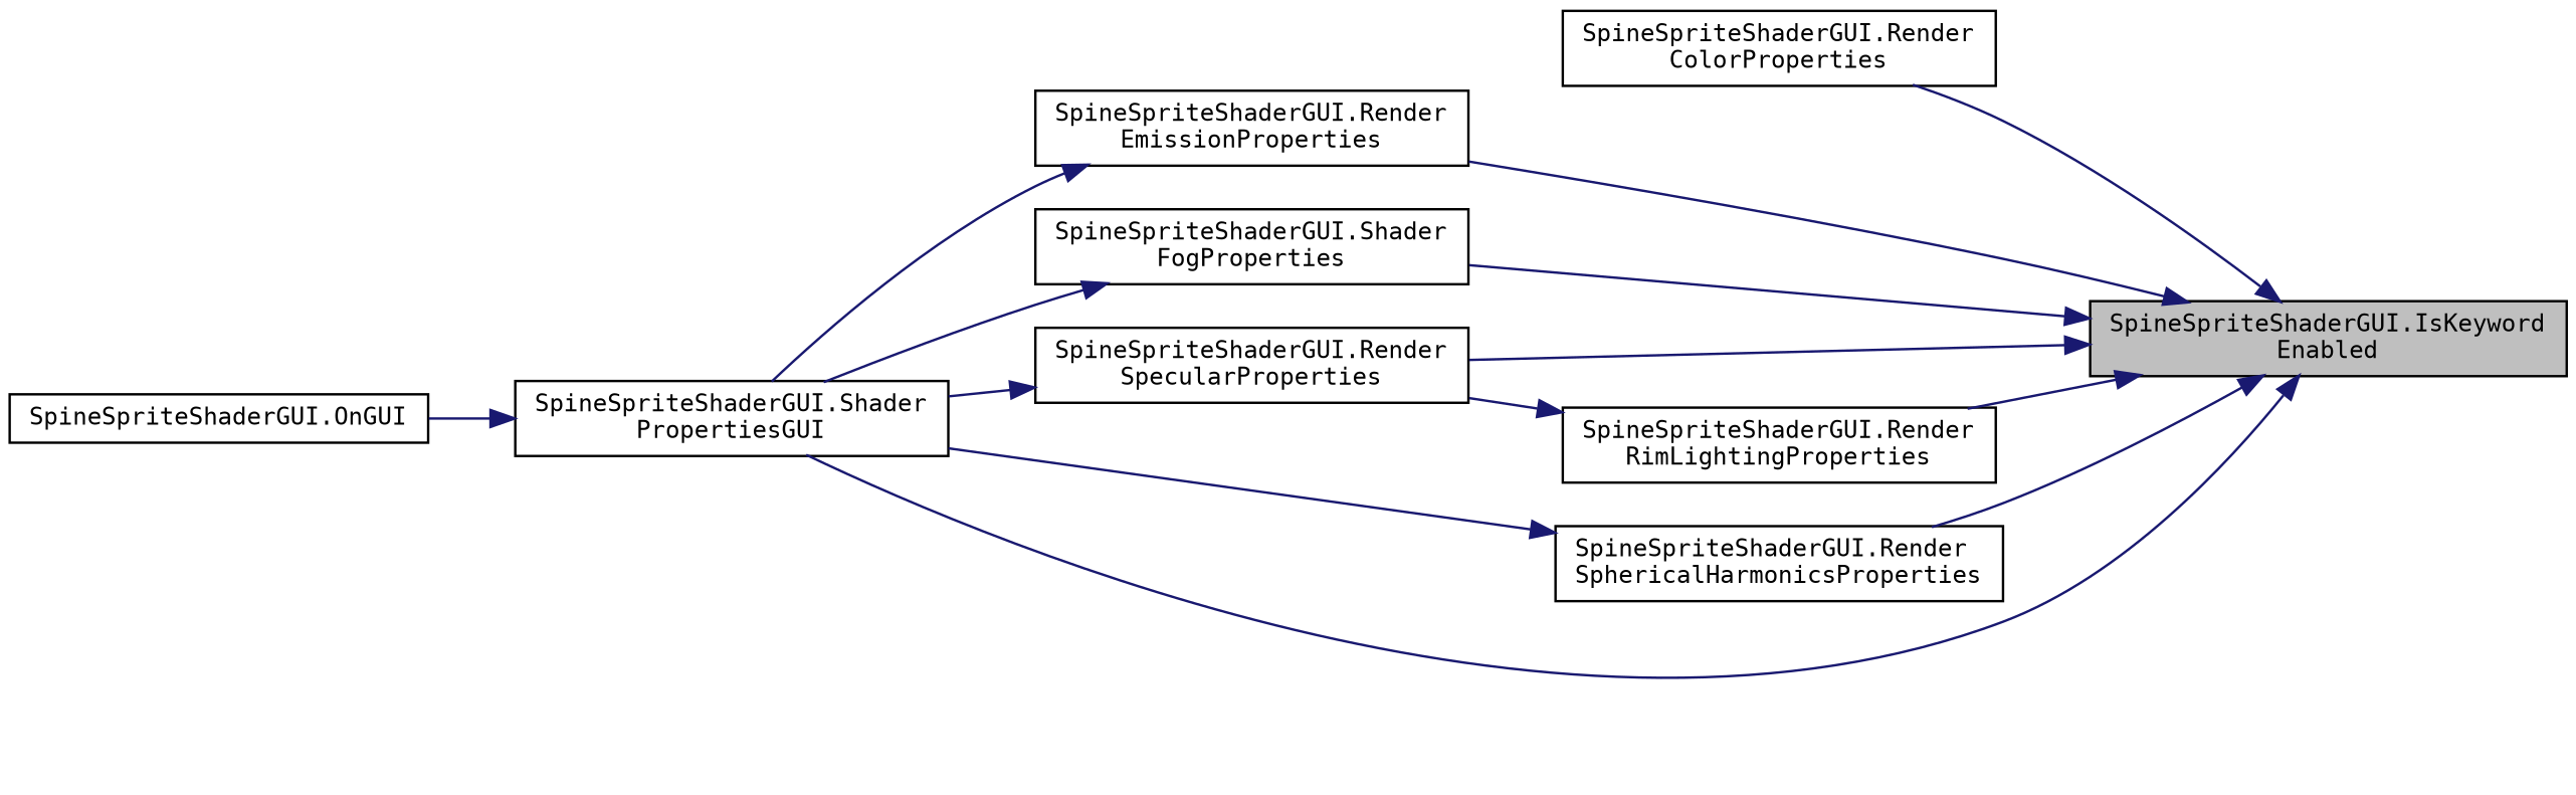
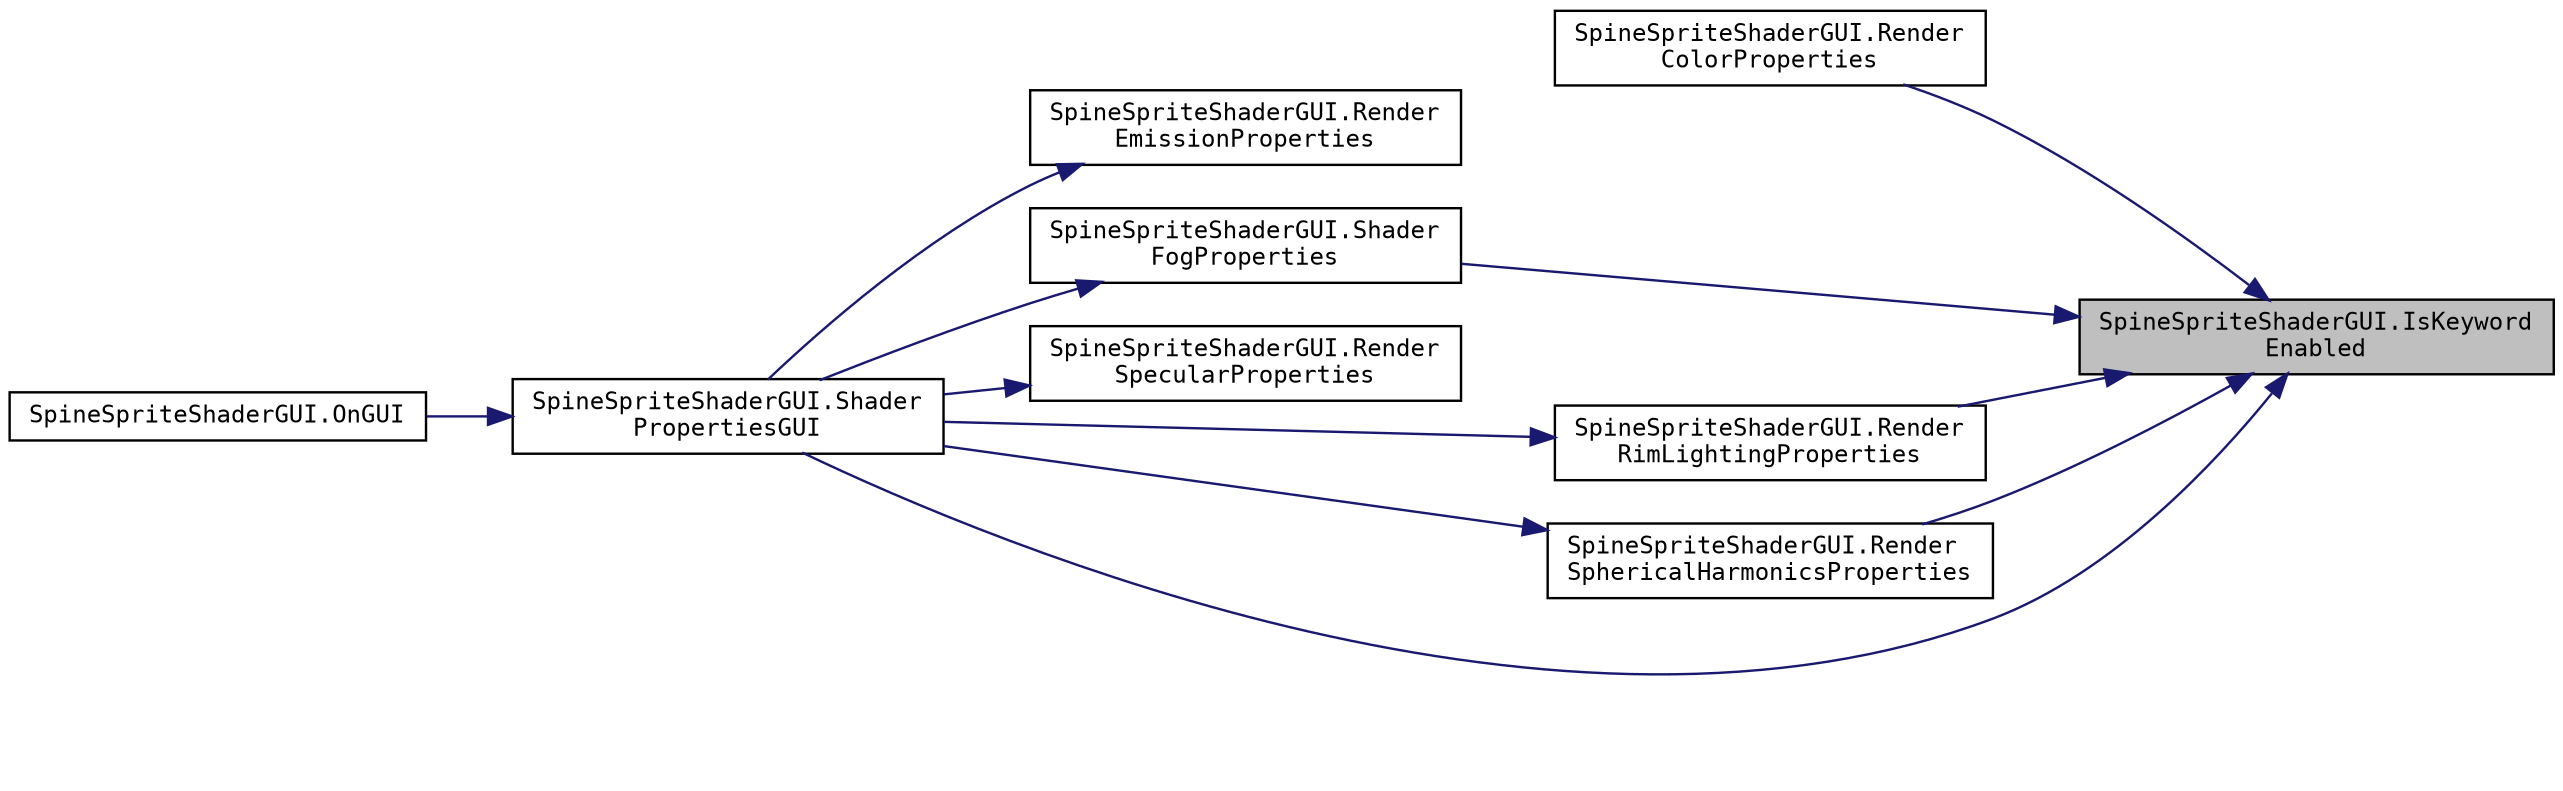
  digraph {
    fontname="DejaVu Sans Mono"
    rankdir=RL
    node [color=black fillcolor=white fontname="DejaVu Sans Mono" fontsize=10 shape=record style=filled]
    edge [color=midnightblue dir=back fontname="DejaVu Sans Mono" fontsize=10 labelfontname=Helvetica labelfontsize=10 style=solid]
    n1 [fillcolor=grey75 fontcolor=black height=0.2 label="SpineSpriteShaderGUI.IsKeyword\lEnabled" width=0.4]
    n2 [height=0.2 label="SpineSpriteShaderGUI.Render\lColorProperties" width=0.4]
    n3 [height=0.2 label="SpineSpriteShaderGUI.Render\lEmissionProperties" width=0.4]
    n4 [height=0.2 label="SpineSpriteShaderGUI.Shader\lFogProperties" width=0.4]
    n5 [height=0.2 label="SpineSpriteShaderGUI.Render\lRimLightingProperties" width=0.4]
    n6 [height=0.2 label="SpineSpriteShaderGUI.Render\lSpecularProperties" width=0.4]
    n7 [height=0.2 label="SpineSpriteShaderGUI.Render\lSphericalHarmonicsProperties" width=0.4]
    n8 [height=0.2 label="SpineSpriteShaderGUI.Shader\lPropertiesGUI" width=0.4]
    n9 [height=0.2 label="SpineSpriteShaderGUI.OnGUI" width=0.4]
    n1 -> n2
-   n1 -> n3
    n1 -> n4
    n1 -> n5
-   n1 -> n6
    n1 -> n7
    n1 -> n8
    n3 -> n8
    n4 -> n8
-   n5 -> n6
+   n5 -> n8
    n6 -> n8
    n7 -> n8
    n8 -> n9
  }
